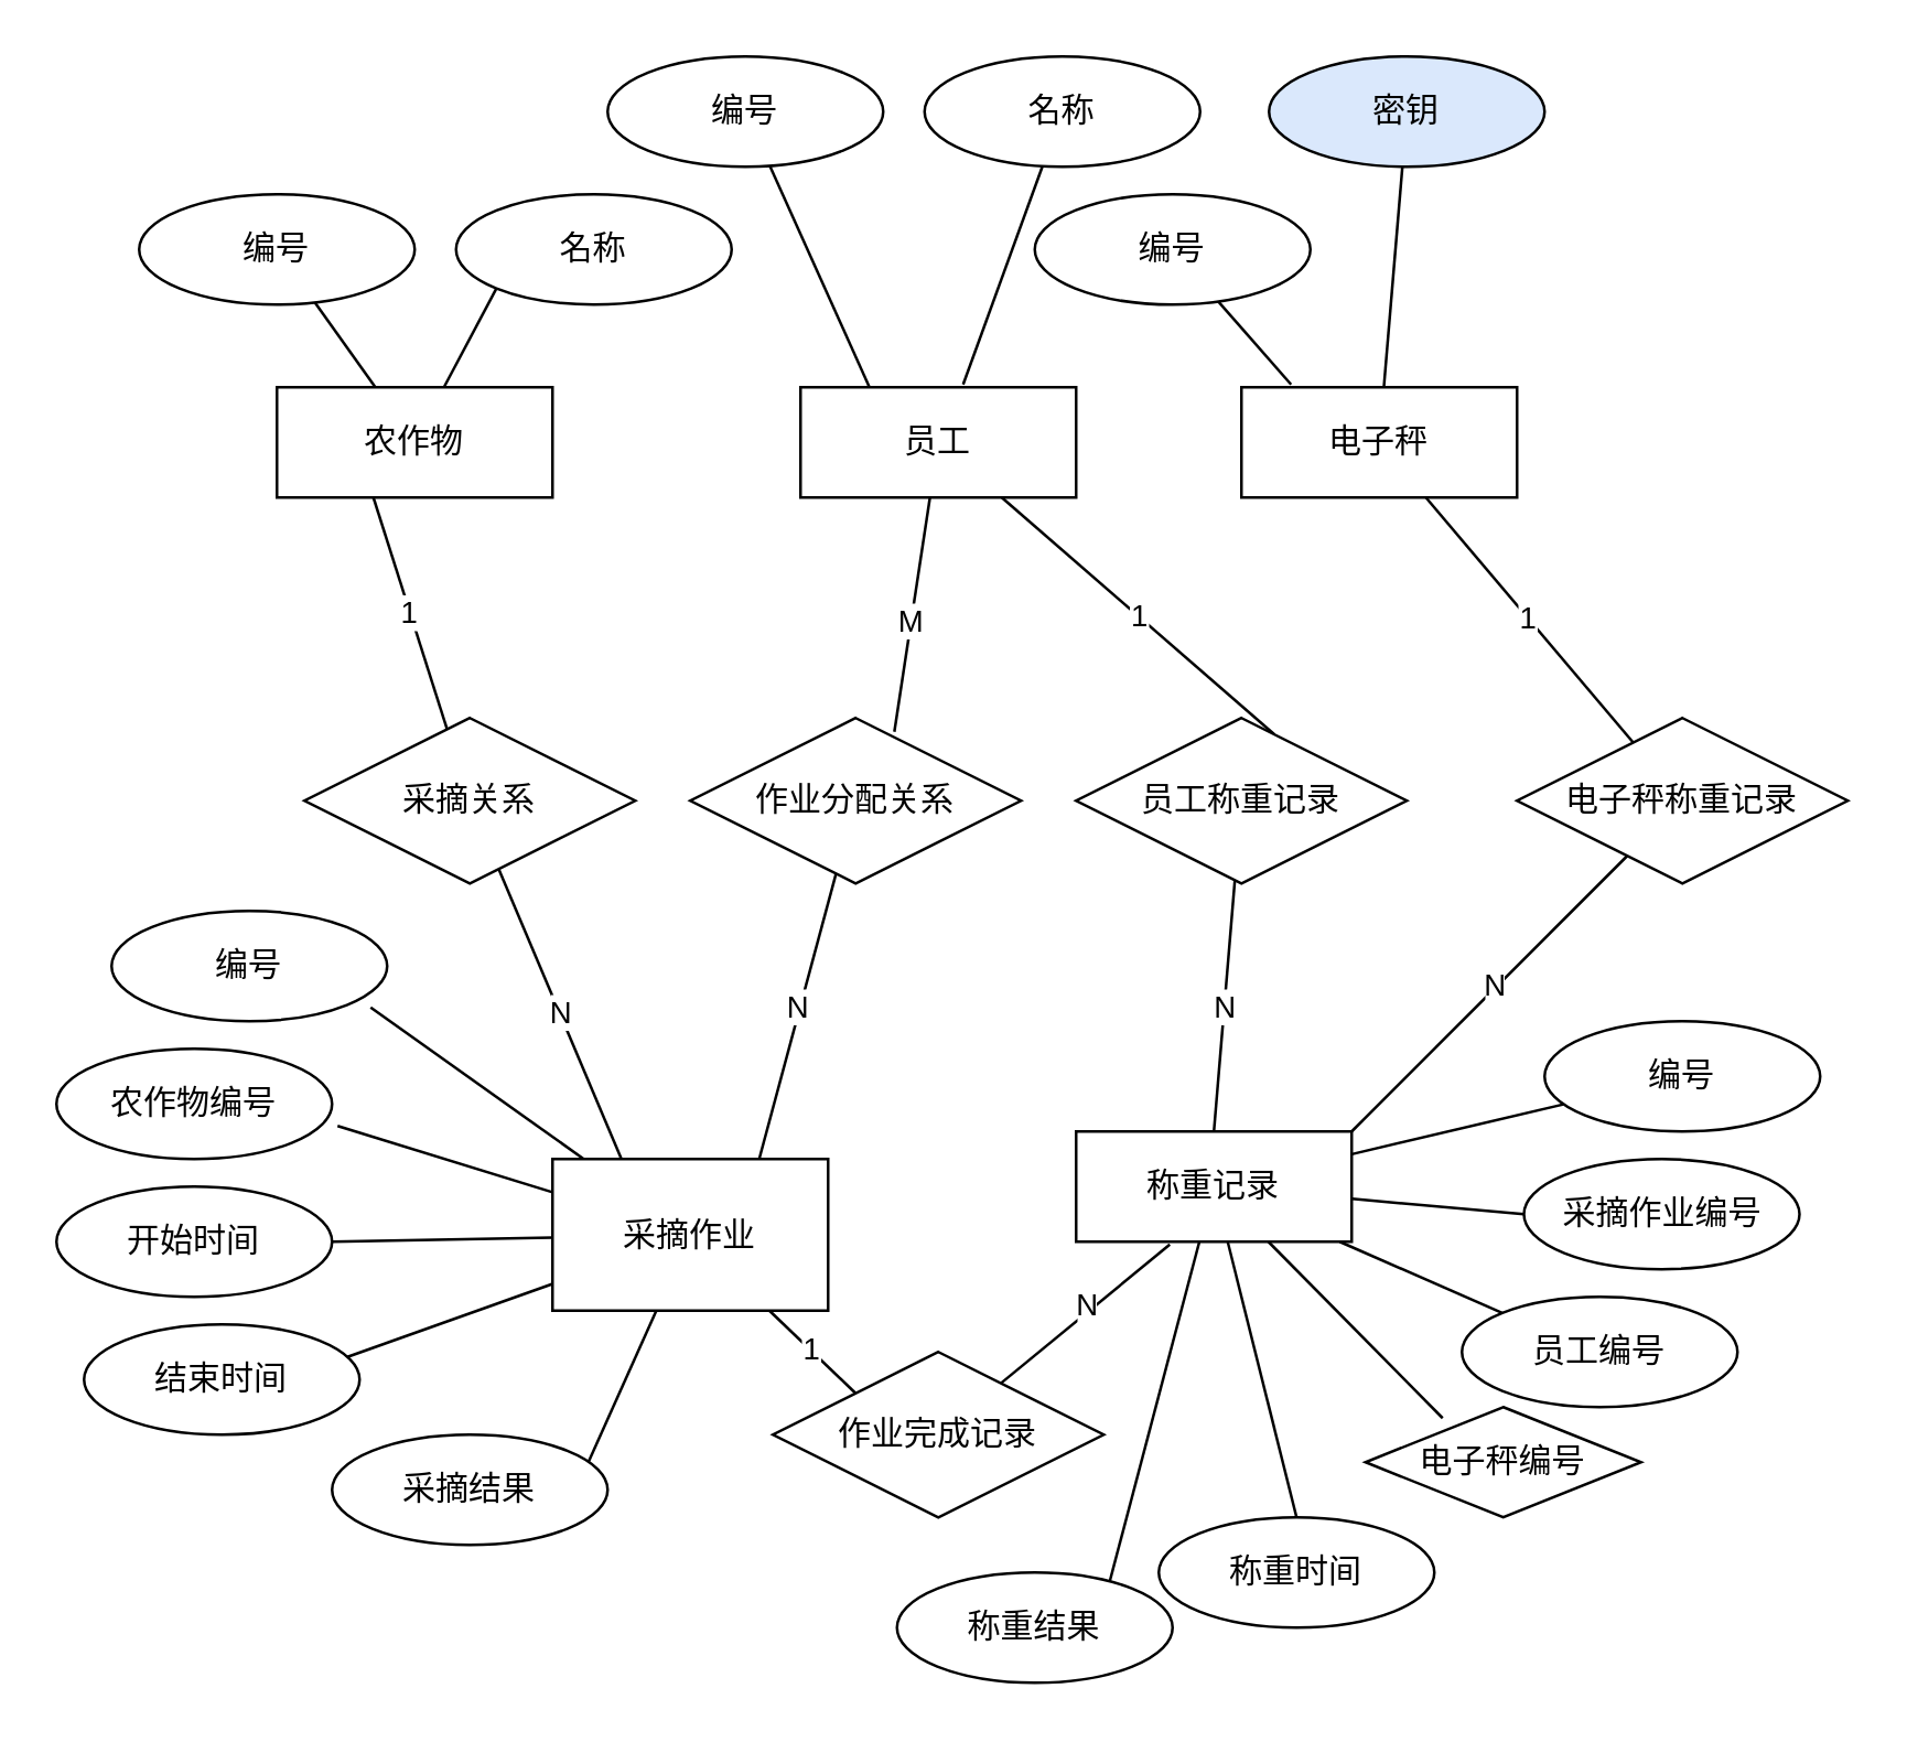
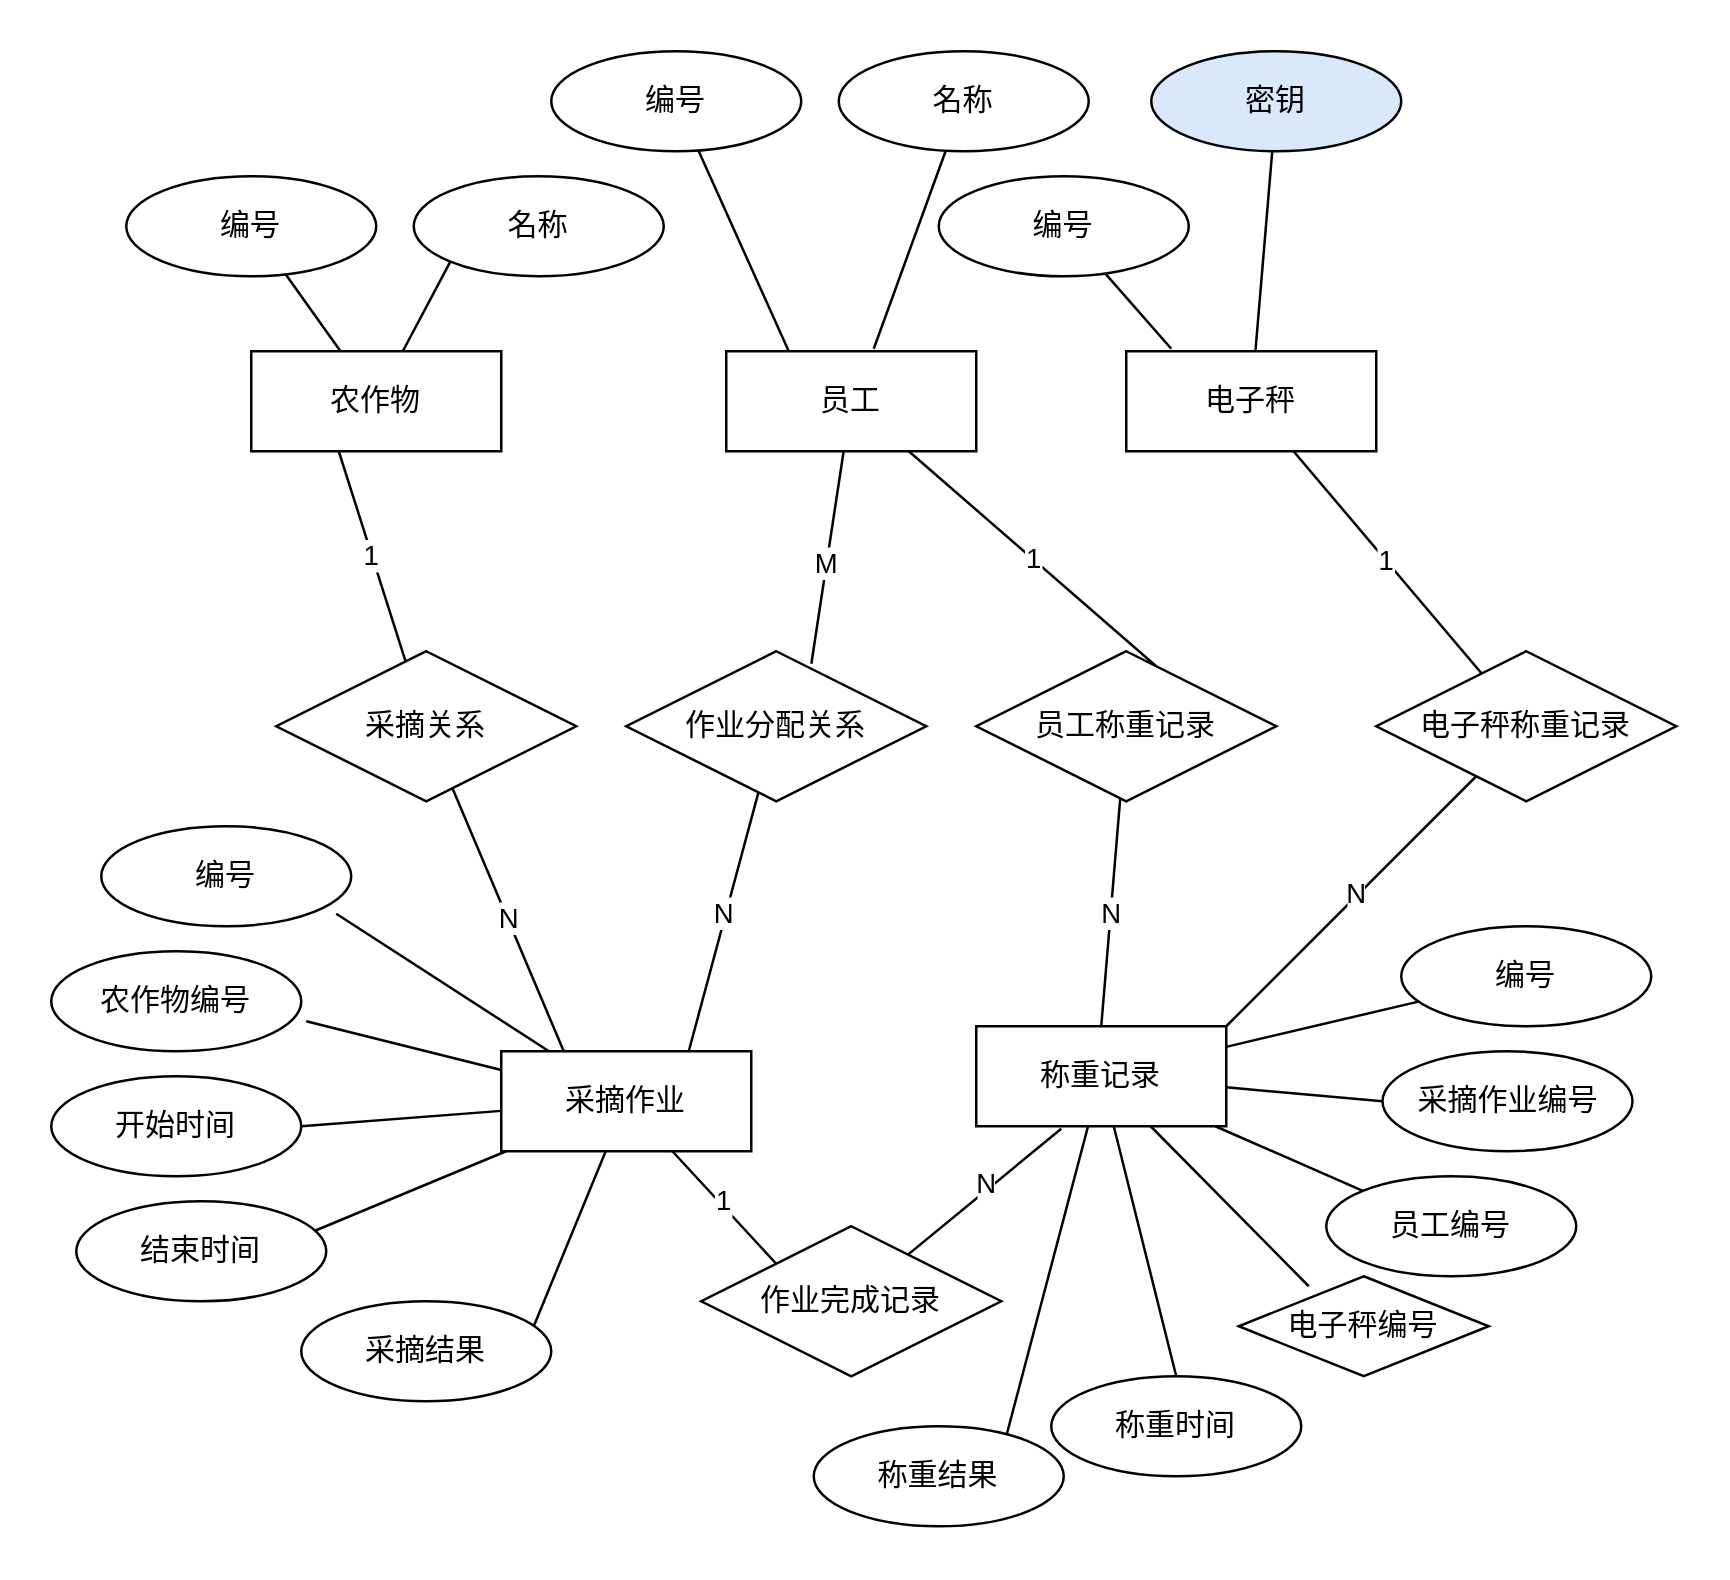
  <mxCell id="0" />
  <mxCell id="1" parent="0" />
  <mxCell id="2" style="edgeStyle=none;html=1;strokeColor=default;endArrow=none;endFill=0;" parent="1" source="4" target="17" edge="1"><mxGeometry relative="1" as="geometry" /></mxCell>
  <mxCell id="3" style="edgeStyle=none;html=1;entryX=0;entryY=1;entryDx=0;entryDy=0;strokeColor=default;endArrow=none;endFill=0;" parent="1" source="4" target="18" edge="1"><mxGeometry relative="1" as="geometry" /></mxCell>
  <mxCell id="4" value="农作物" style="whiteSpace=wrap;html=1;align=center;" parent="1" vertex="1"><mxGeometry x="100" y="140" width="100" height="40" as="geometry" /></mxCell>
  <mxCell id="5" style="edgeStyle=none;html=1;entryX=0;entryY=0;entryDx=0;entryDy=0;strokeColor=default;endArrow=none;endFill=0;" parent="1" source="12" target="42" edge="1"><mxGeometry relative="1" as="geometry" /></mxCell>
  <mxCell id="6" value="1" style="edgeLabel;html=1;align=center;verticalAlign=middle;resizable=0;points=[];" parent="5" vertex="1" connectable="0"><mxGeometry x="-0.087" y="1" relative="1" as="geometry"><mxPoint as="offset" /></mxGeometry></mxCell>
  <mxCell id="7" style="edgeStyle=none;html=1;entryX=0.94;entryY=0.875;entryDx=0;entryDy=0;entryPerimeter=0;endArrow=none;endFill=0;" parent="1" source="12" target="51" edge="1"><mxGeometry relative="1" as="geometry" /></mxCell>
  <mxCell id="8" style="edgeStyle=none;html=1;entryX=1.02;entryY=0.7;entryDx=0;entryDy=0;entryPerimeter=0;endArrow=none;endFill=0;" parent="1" source="12" target="55" edge="1"><mxGeometry relative="1" as="geometry" /></mxCell>
  <mxCell id="9" style="edgeStyle=none;html=1;entryX=1;entryY=0.5;entryDx=0;entryDy=0;endArrow=none;endFill=0;" parent="1" source="12" target="56" edge="1"><mxGeometry relative="1" as="geometry" /></mxCell>
  <mxCell id="10" style="edgeStyle=none;html=1;entryX=0.95;entryY=0.3;entryDx=0;entryDy=0;entryPerimeter=0;endArrow=none;endFill=0;" parent="1" source="12" target="57" edge="1"><mxGeometry relative="1" as="geometry" /></mxCell>
  <mxCell id="11" style="edgeStyle=none;html=1;entryX=0.93;entryY=0.25;entryDx=0;entryDy=0;entryPerimeter=0;endArrow=none;endFill=0;" parent="1" source="12" target="58" edge="1"><mxGeometry relative="1" as="geometry" /></mxCell>
- <mxCell id="12" value="采摘作业" style="whiteSpace=wrap;html=1;align=center;" parent="1" vertex="1"><mxGeometry x="200" y="420" width="100" height="55" as="geometry" /></mxCell>
+ <mxCell id="12" value="采摘作业" style="whiteSpace=wrap;html=1;align=center;" parent="1" vertex="1"><mxGeometry x="200" y="420" width="100" height="40" as="geometry" /></mxCell>
  <mxCell id="13" value="1" style="edgeStyle=none;html=1;entryX=0.35;entryY=1;entryDx=0;entryDy=0;entryPerimeter=0;strokeColor=default;endArrow=none;endFill=0;" parent="1" source="15" target="4" edge="1"><mxGeometry relative="1" as="geometry" /></mxCell>
  <mxCell id="14" value="N" style="edgeStyle=none;html=1;entryX=0.25;entryY=0;entryDx=0;entryDy=0;strokeColor=default;endArrow=none;endFill=0;" parent="1" source="15" target="12" edge="1"><mxGeometry relative="1" as="geometry" /></mxCell>
  <mxCell id="15" value="采摘关系" style="shape=rhombus;perimeter=rhombusPerimeter;whiteSpace=wrap;html=1;align=center;" parent="1" vertex="1"><mxGeometry x="110" y="260" width="120" height="60" as="geometry" /></mxCell>
  <mxCell id="16" style="edgeStyle=none;html=1;strokeColor=none;endArrow=none;endFill=0;" parent="1" edge="1"><mxGeometry relative="1" as="geometry"><mxPoint x="200" y="390" as="targetPoint" /><mxPoint x="140" y="382" as="sourcePoint" /></mxGeometry></mxCell>
  <mxCell id="17" value="编号" style="ellipse;whiteSpace=wrap;html=1;align=center;" parent="1" vertex="1"><mxGeometry x="50" y="70" width="100" height="40" as="geometry" /></mxCell>
  <mxCell id="18" value="名称" style="ellipse;whiteSpace=wrap;html=1;align=center;" parent="1" vertex="1"><mxGeometry x="165" y="70" width="100" height="40" as="geometry" /></mxCell>
  <mxCell id="19" value="1" style="edgeStyle=none;html=1;strokeColor=default;endArrow=none;endFill=0;" parent="1" source="20" target="34" edge="1"><mxGeometry relative="1" as="geometry" /></mxCell>
  <mxCell id="20" value="电子秤" style="whiteSpace=wrap;html=1;align=center;" parent="1" vertex="1"><mxGeometry x="450" y="140" width="100" height="40" as="geometry" /></mxCell>
  <mxCell id="21" style="edgeStyle=none;html=1;entryX=0.617;entryY=0.083;entryDx=0;entryDy=0;entryPerimeter=0;strokeColor=default;endArrow=none;endFill=0;" parent="1" source="24" target="39" edge="1"><mxGeometry relative="1" as="geometry" /></mxCell>
  <mxCell id="22" value="M" style="edgeLabel;html=1;align=center;verticalAlign=middle;resizable=0;points=[];" parent="21" vertex="1" connectable="0"><mxGeometry x="0.053" y="-1" relative="1" as="geometry"><mxPoint as="offset" /></mxGeometry></mxCell>
  <mxCell id="23" value="1" style="edgeStyle=none;html=1;entryX=0.6;entryY=0.1;entryDx=0;entryDy=0;entryPerimeter=0;strokeColor=default;endArrow=none;endFill=0;" parent="1" source="24" target="36" edge="1"><mxGeometry relative="1" as="geometry" /></mxCell>
  <mxCell id="24" value="员工" style="whiteSpace=wrap;html=1;align=center;" parent="1" vertex="1"><mxGeometry x="290" y="140" width="100" height="40" as="geometry" /></mxCell>
  <mxCell id="25" style="edgeStyle=none;html=1;endArrow=none;endFill=0;" parent="1" source="31" target="54" edge="1"><mxGeometry relative="1" as="geometry" /></mxCell>
  <mxCell id="26" style="edgeStyle=none;html=1;entryX=0;entryY=0.5;entryDx=0;entryDy=0;endArrow=none;endFill=0;" parent="1" source="31" target="52" edge="1"><mxGeometry relative="1" as="geometry" /></mxCell>
  <mxCell id="27" style="edgeStyle=none;html=1;entryX=0;entryY=0;entryDx=0;entryDy=0;endArrow=none;endFill=0;" parent="1" source="31" target="53" edge="1"><mxGeometry relative="1" as="geometry" /></mxCell>
  <mxCell id="28" style="edgeStyle=none;html=1;entryX=0.28;entryY=0.1;entryDx=0;entryDy=0;entryPerimeter=0;endArrow=none;endFill=0;" parent="1" source="31" target="59" edge="1"><mxGeometry relative="1" as="geometry" /></mxCell>
  <mxCell id="29" style="edgeStyle=none;html=1;entryX=0.5;entryY=0;entryDx=0;entryDy=0;endArrow=none;endFill=0;" parent="1" source="31" target="60" edge="1"><mxGeometry relative="1" as="geometry" /></mxCell>
  <mxCell id="30" style="edgeStyle=none;html=1;entryX=0.77;entryY=0.1;entryDx=0;entryDy=0;entryPerimeter=0;endArrow=none;endFill=0;" parent="1" source="31" target="61" edge="1"><mxGeometry relative="1" as="geometry" /></mxCell>
  <mxCell id="31" value="称重记录" style="whiteSpace=wrap;html=1;align=center;" parent="1" vertex="1"><mxGeometry x="390" y="410" width="100" height="40" as="geometry" /></mxCell>
  <mxCell id="32" style="edgeStyle=none;html=1;entryX=1;entryY=0;entryDx=0;entryDy=0;strokeColor=default;endArrow=none;endFill=0;" parent="1" source="34" target="31" edge="1"><mxGeometry relative="1" as="geometry" /></mxCell>
  <mxCell id="33" value="N" style="edgeLabel;html=1;align=center;verticalAlign=middle;resizable=0;points=[];" parent="32" vertex="1" connectable="0"><mxGeometry x="-0.046" y="-1" relative="1" as="geometry"><mxPoint as="offset" /></mxGeometry></mxCell>
  <mxCell id="34" value="电子秤称重记录" style="shape=rhombus;perimeter=rhombusPerimeter;whiteSpace=wrap;html=1;align=center;" parent="1" vertex="1"><mxGeometry x="550" y="260" width="120" height="60" as="geometry" /></mxCell>
  <mxCell id="35" value="N" style="edgeStyle=none;html=1;entryX=0.5;entryY=0;entryDx=0;entryDy=0;strokeColor=default;endArrow=none;endFill=0;" parent="1" source="36" target="31" edge="1"><mxGeometry relative="1" as="geometry" /></mxCell>
  <mxCell id="36" value="员工称重记录" style="shape=rhombus;perimeter=rhombusPerimeter;whiteSpace=wrap;html=1;align=center;" parent="1" vertex="1"><mxGeometry x="390" y="260" width="120" height="60" as="geometry" /></mxCell>
  <mxCell id="37" style="edgeStyle=none;html=1;entryX=0.75;entryY=0;entryDx=0;entryDy=0;strokeColor=default;endArrow=none;endFill=0;" parent="1" source="39" target="12" edge="1"><mxGeometry relative="1" as="geometry" /></mxCell>
  <mxCell id="38" value="N" style="edgeLabel;html=1;align=center;verticalAlign=middle;resizable=0;points=[];" parent="37" vertex="1" connectable="0"><mxGeometry x="-0.076" y="-1" relative="1" as="geometry"><mxPoint as="offset" /></mxGeometry></mxCell>
  <mxCell id="39" value="作业分配关系" style="shape=rhombus;perimeter=rhombusPerimeter;whiteSpace=wrap;html=1;align=center;" parent="1" vertex="1"><mxGeometry x="250" y="260" width="120" height="60" as="geometry" /></mxCell>
  <mxCell id="40" style="edgeStyle=none;html=1;entryX=0.34;entryY=1.025;entryDx=0;entryDy=0;entryPerimeter=0;strokeColor=default;endArrow=none;endFill=0;" parent="1" source="42" target="31" edge="1"><mxGeometry relative="1" as="geometry" /></mxCell>
  <mxCell id="41" value="N" style="edgeLabel;html=1;align=center;verticalAlign=middle;resizable=0;points=[];" parent="40" vertex="1" connectable="0"><mxGeometry x="0.049" y="3" relative="1" as="geometry"><mxPoint as="offset" /></mxGeometry></mxCell>
  <mxCell id="42" value="作业完成记录" style="shape=rhombus;perimeter=rhombusPerimeter;whiteSpace=wrap;html=1;align=center;" parent="1" vertex="1"><mxGeometry x="280" y="490" width="120" height="60" as="geometry" /></mxCell>
  <mxCell id="43" style="edgeStyle=none;html=1;entryX=0.25;entryY=0;entryDx=0;entryDy=0;endArrow=none;endFill=0;" parent="1" source="44" target="24" edge="1"><mxGeometry relative="1" as="geometry" /></mxCell>
  <mxCell id="44" value="编号" style="ellipse;whiteSpace=wrap;html=1;align=center;" parent="1" vertex="1"><mxGeometry x="220" width="100" height="40" as="geometry" y="20" /></mxCell>
  <mxCell id="45" style="edgeStyle=none;html=1;entryX=0.59;entryY=-0.025;entryDx=0;entryDy=0;entryPerimeter=0;endArrow=none;endFill=0;" parent="1" source="46" target="24" edge="1"><mxGeometry relative="1" as="geometry" /></mxCell>
  <mxCell id="46" value="名称" style="ellipse;whiteSpace=wrap;html=1;align=center;" parent="1" vertex="1"><mxGeometry x="335" width="100" height="40" as="geometry" y="20" /></mxCell>
  <mxCell id="47" style="edgeStyle=none;html=1;entryX=0.18;entryY=-0.025;entryDx=0;entryDy=0;entryPerimeter=0;endArrow=none;endFill=0;" parent="1" source="48" target="20" edge="1"><mxGeometry relative="1" as="geometry" /></mxCell>
  <mxCell id="48" value="编号" style="ellipse;whiteSpace=wrap;html=1;align=center;" parent="1" vertex="1"><mxGeometry x="375" y="70" width="100" height="40" as="geometry" /></mxCell>
  <mxCell id="49" style="edgeStyle=none;html=1;endArrow=none;endFill=0;" parent="1" source="50" target="20" edge="1"><mxGeometry relative="1" as="geometry" /></mxCell>
  <mxCell id="50" value="密钥" style="ellipse;whiteSpace=wrap;html=1;align=center;fillColor=#dae8fc;" parent="1" vertex="1"><mxGeometry x="460" width="100" height="40" as="geometry" y="20" /></mxCell>
  <mxCell id="51" value="编号" style="ellipse;whiteSpace=wrap;html=1;align=center;" parent="1" vertex="1"><mxGeometry x="40" y="330" width="100" height="40" as="geometry" /></mxCell>
  <mxCell id="52" value="采摘作业编号" style="ellipse;whiteSpace=wrap;html=1;align=center;" parent="1" vertex="1"><mxGeometry x="552.5" y="420" width="100" height="40" as="geometry" /></mxCell>
  <mxCell id="53" value="员工编号" style="ellipse;whiteSpace=wrap;html=1;align=center;" parent="1" vertex="1"><mxGeometry x="530" y="470" width="100" height="40" as="geometry" /></mxCell>
  <mxCell id="54" value="编号" style="ellipse;whiteSpace=wrap;html=1;align=center;" parent="1" vertex="1"><mxGeometry x="560" y="370" width="100" height="40" as="geometry" /></mxCell>
  <mxCell id="55" value="农作物编号" style="ellipse;whiteSpace=wrap;html=1;align=center;" parent="1" vertex="1"><mxGeometry x="20" y="380" width="100" height="40" as="geometry" /></mxCell>
  <mxCell id="56" value="开始时间&lt;span style=&quot;color: rgba(0, 0, 0, 0); font-family: monospace; font-size: 0px; text-align: start;&quot;&gt;%3CmxGraphModel%3E%3Croot%3E%3CmxCell%20id%3D%220%22%2F%3E%3CmxCell%20id%3D%221%22%20parent%3D%220%22%2F%3E%3CmxCell%20id%3D%222%22%20value%3D%22%E7%BC%96%E5%8F%B7%22%20style%3D%22ellipse%3BwhiteSpace%3Dwrap%3Bhtml%3D1%3Balign%3Dcenter%3B%22%20vertex%3D%221%22%20parent%3D%221%22%3E%3CmxGeometry%20x%3D%2260%22%20y%3D%22330%22%20width%3D%22100%22%20height%3D%2240%22%20as%3D%22geometry%22%2F%3E%3C%2FmxCell%3E%3C%2Froot%3E%3C%2FmxGraphModel%3E&lt;/span&gt;" style="ellipse;whiteSpace=wrap;html=1;align=center;" parent="1" vertex="1"><mxGeometry x="20" y="430" width="100" height="40" as="geometry" /></mxCell>
  <mxCell id="57" value="结束时间" style="ellipse;whiteSpace=wrap;html=1;align=center;" parent="1" vertex="1"><mxGeometry x="30" y="480" width="100" height="40" as="geometry" /></mxCell>
  <mxCell id="58" value="采摘结果" style="ellipse;whiteSpace=wrap;html=1;align=center;" parent="1" vertex="1"><mxGeometry x="120" y="520" width="100" height="40" as="geometry" /></mxCell>
  <mxCell id="59" value="电子秤编号" style="rhombus;whiteSpace=wrap;html=1;align=center;" parent="1" vertex="1"><mxGeometry x="495" y="510" width="100" height="40" as="geometry" /></mxCell>
  <mxCell id="60" value="称重时间&lt;span style=&quot;color: rgba(0, 0, 0, 0); font-family: monospace; font-size: 0px; text-align: start;&quot;&gt;%3CmxGraphModel%3E%3Croot%3E%3CmxCell%20id%3D%220%22%2F%3E%3CmxCell%20id%3D%221%22%20parent%3D%220%22%2F%3E%3CmxCell%20id%3D%222%22%20value%3D%22%E7%BC%96%E5%8F%B7%22%20style%3D%22ellipse%3BwhiteSpace%3Dwrap%3Bhtml%3D1%3Balign%3Dcenter%3B%22%20vertex%3D%221%22%20parent%3D%221%22%3E%3CmxGeometry%20x%3D%22730%22%20y%3D%22330%22%20width%3D%22100%22%20height%3D%2240%22%20as%3D%22geometry%22%2F%3E%3C%2FmxCell%3E%3C%2Froot%3E%3C%2FmxGraphModel%3E&lt;/span&gt;" style="ellipse;whiteSpace=wrap;html=1;align=center;" parent="1" vertex="1"><mxGeometry x="420" y="550" width="100" height="40" as="geometry" /></mxCell>
  <mxCell id="61" value="称重结果" style="ellipse;whiteSpace=wrap;html=1;align=center;" parent="1" vertex="1"><mxGeometry x="325" y="570" width="100" height="40" as="geometry" /></mxCell>
